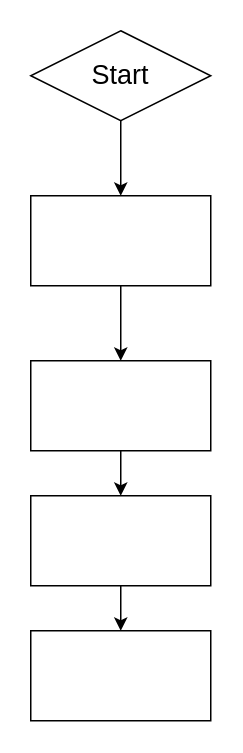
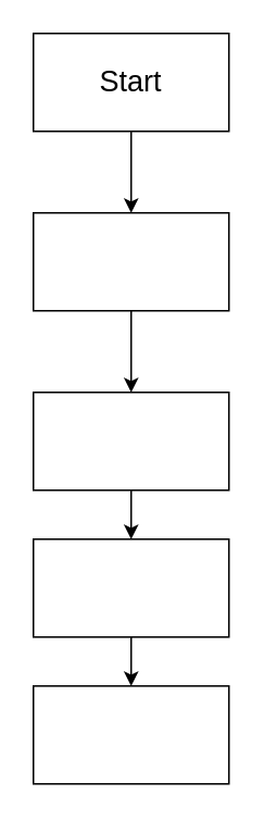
  <mxCell id="0" />
  <mxCell id="1" parent="0" />
  <mxCell id="2" value="" style="rounded=0;whiteSpace=wrap;html=1;" parent="1" vertex="1"><mxGeometry x="20" y="130" width="120" height="60" as="geometry" /></mxCell>
  <mxCell id="3" value="" style="edgeStyle=orthogonalEdgeStyle;rounded=0;orthogonalLoop=1;jettySize=auto;html=1;" parent="1" source="2" target="7" edge="1"><mxGeometry relative="1" as="geometry" /></mxCell>
  <mxCell id="4" value="" style="edgeStyle=orthogonalEdgeStyle;rounded=0;orthogonalLoop=1;jettySize=auto;html=1;" parent="1" source="5" target="2" edge="1"><mxGeometry relative="1" as="geometry" /></mxCell>
- <mxCell id="5" value="&lt;font style=&quot;font-size: 18px;&quot;&gt;Start&lt;/font&gt;" style="rhombus;whiteSpace=wrap;html=1;" parent="1" vertex="1"><mxGeometry x="20" y="20" width="120" height="60" as="geometry" /></mxCell>
+ <mxCell id="5" value="&lt;font style=&quot;font-size: 18px;&quot;&gt;Start&lt;/font&gt;" style="rounded=0;whiteSpace=wrap;html=1;" parent="1" vertex="1"><mxGeometry x="20" y="20" width="120" height="60" as="geometry" /></mxCell>
  <mxCell id="6" value="" style="edgeStyle=orthogonalEdgeStyle;rounded=0;orthogonalLoop=1;jettySize=auto;html=1;" parent="1" source="7" target="9" edge="1"><mxGeometry relative="1" as="geometry"><mxPoint x="70" y="350" as="targetPoint" /><Array as="points"><mxPoint x="70" y="340" /></Array></mxGeometry></mxCell>
  <mxCell id="7" value="" style="rounded=0;whiteSpace=wrap;html=1;" parent="1" vertex="1"><mxGeometry x="20" y="240" width="120" height="60" as="geometry" /></mxCell>
  <mxCell id="8" value="" style="edgeStyle=orthogonalEdgeStyle;rounded=0;orthogonalLoop=1;jettySize=auto;html=1;" parent="1" source="9" target="10" edge="1"><mxGeometry relative="1" as="geometry" /></mxCell>
  <mxCell id="9" value="" style="rounded=0;whiteSpace=wrap;html=1;" parent="1" vertex="1"><mxGeometry x="20" y="330" width="120" height="60" as="geometry" /></mxCell>
  <mxCell id="10" value="" style="rounded=0;whiteSpace=wrap;html=1;" parent="1" vertex="1"><mxGeometry x="20" y="420" width="120" height="60" as="geometry" /></mxCell>
